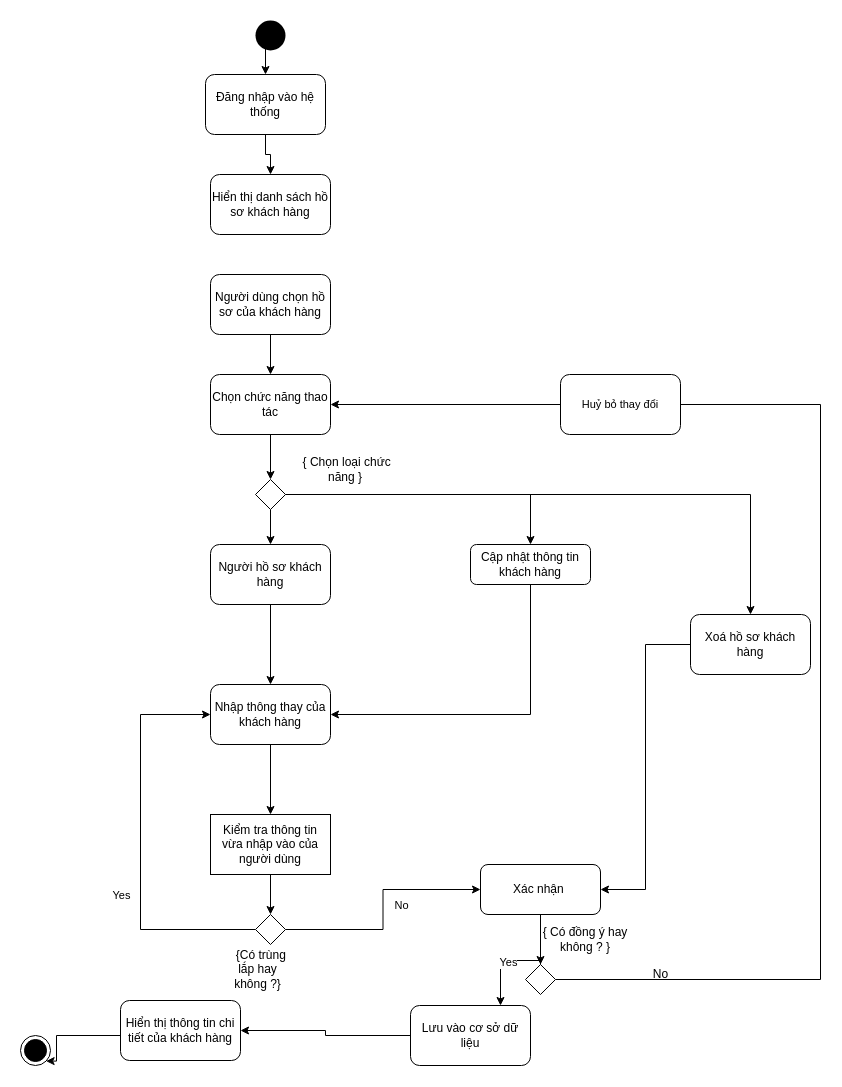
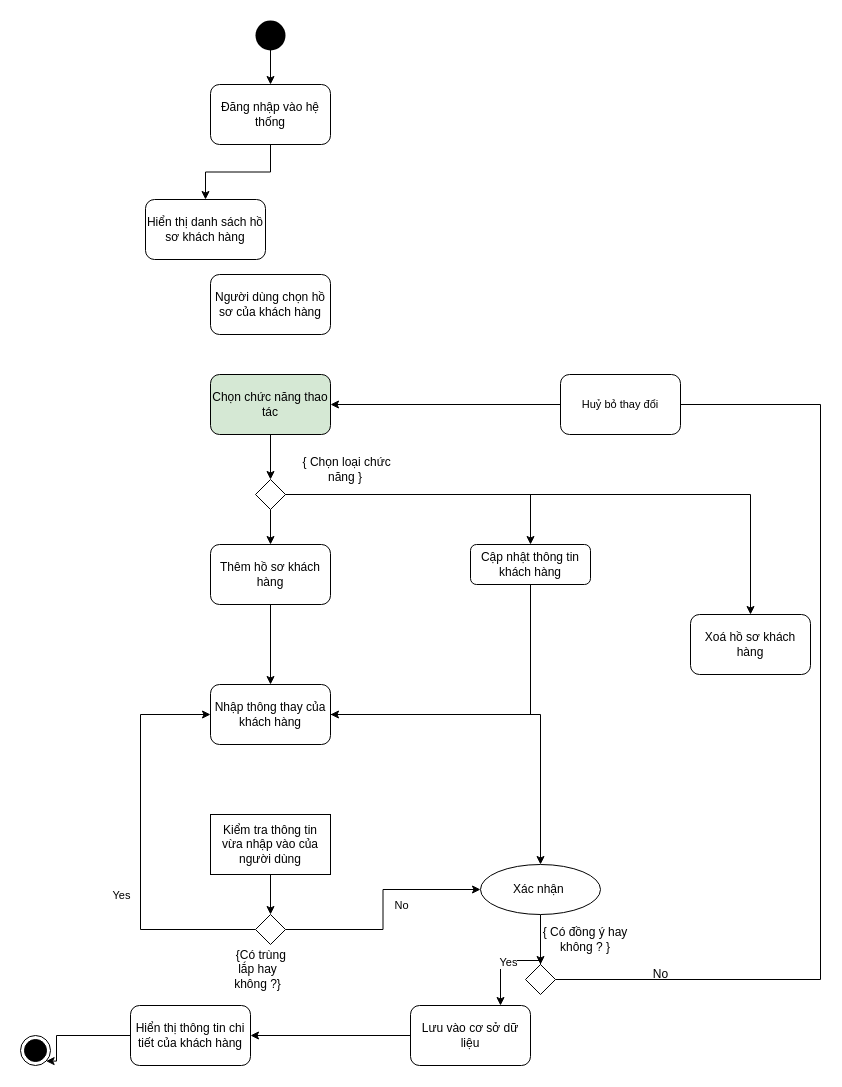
  <mxCell id="0" />
  <mxCell id="1" parent="0" />
  <mxCell id="2" style="edgeStyle=orthogonalEdgeStyle;rounded=0;orthogonalLoop=1;jettySize=auto;html=1;" edge="1" parent="1" source="3" target="7"><mxGeometry relative="1" as="geometry" /></mxCell>
- <mxCell id="3" value="Đăng nhập vào hệ thống" style="rounded=1;whiteSpace=wrap;html=1;" vertex="1" parent="1"><mxGeometry x="205" y="74" width="120" height="60" as="geometry" /></mxCell>
+ <mxCell id="3" value="Đăng nhập vào hệ thống" style="rounded=1;whiteSpace=wrap;html=1;" vertex="1" parent="1"><mxGeometry x="210" y="84" width="120" height="60" as="geometry" /></mxCell>
  <mxCell id="4" style="edgeStyle=orthogonalEdgeStyle;rounded=0;orthogonalLoop=1;jettySize=auto;html=1;entryX=0.5;entryY=0;entryDx=0;entryDy=0;" edge="1" parent="1" target="3"><mxGeometry relative="1" as="geometry"><mxPoint x="270" y="48" as="sourcePoint" /></mxGeometry></mxCell>
  <mxCell id="5" value="" style="ellipse;fillColor=#000000;strokeColor=none;" vertex="1" parent="1"><mxGeometry x="255" y="20" width="30" height="30" as="geometry" /></mxCell>
  <mxCell id="6" value="" style="ellipse;html=1;shape=endState;fillColor=#000000;strokeColor=#000000;" vertex="1" parent="1"><mxGeometry x="20" y="1035" width="30" height="30" as="geometry" /></mxCell>
- <mxCell id="7" value="Hiển thị danh sách hồ sơ khách hàng" style="rounded=1;whiteSpace=wrap;html=1;" vertex="1" parent="1"><mxGeometry x="210" y="174" width="120" height="60" as="geometry" /></mxCell>
- <mxCell id="8" style="edgeStyle=orthogonalEdgeStyle;rounded=0;orthogonalLoop=1;jettySize=auto;html=1;entryX=0.5;entryY=0;entryDx=0;entryDy=0;" edge="1" parent="1" source="9" target="13"><mxGeometry relative="1" as="geometry" /></mxCell>
+ <mxCell id="7" value="Hiển thị danh sách hồ sơ khách hàng" style="rounded=1;whiteSpace=wrap;html=1;" vertex="1" parent="1"><mxGeometry x="145" y="199" width="120" height="60" as="geometry" /></mxCell>
  <mxCell id="9" value="Người dùng chọn hồ sơ của khách hàng" style="rounded=1;whiteSpace=wrap;html=1;" vertex="1" parent="1"><mxGeometry x="210" y="274" width="120" height="60" as="geometry" /></mxCell>
  <mxCell id="10" style="edgeStyle=orthogonalEdgeStyle;rounded=0;orthogonalLoop=1;jettySize=auto;html=1;entryX=1;entryY=1;entryDx=0;entryDy=0;" edge="1" parent="1" source="11" target="6"><mxGeometry relative="1" as="geometry"><Array as="points"><mxPoint x="56" y="1035" /></Array></mxGeometry></mxCell>
- <mxCell id="11" value="Hiển thị thông tin chi tiết của khách hàng" style="rounded=1;whiteSpace=wrap;html=1;" vertex="1" parent="1"><mxGeometry x="120" y="1000" width="120" height="60" as="geometry" /></mxCell>
+ <mxCell id="11" value="Hiển thị thông tin chi tiết của khách hàng" style="rounded=1;whiteSpace=wrap;html=1;" vertex="1" parent="1"><mxGeometry x="130" y="1005" width="120" height="60" as="geometry" /></mxCell>
  <mxCell id="12" style="edgeStyle=orthogonalEdgeStyle;rounded=0;orthogonalLoop=1;jettySize=auto;html=1;entryX=0.5;entryY=0;entryDx=0;entryDy=0;" edge="1" parent="1" source="13" target="17"><mxGeometry relative="1" as="geometry" /></mxCell>
- <mxCell id="13" value="Chọn chức năng thao tác" style="rounded=1;whiteSpace=wrap;html=1;" vertex="1" parent="1"><mxGeometry x="210" y="374" width="120" height="60" as="geometry" /></mxCell>
+ <mxCell id="13" value="Chọn chức năng thao tác" style="rounded=1;whiteSpace=wrap;html=1;fillColor=#d5e8d4;" vertex="1" parent="1"><mxGeometry x="210" y="374" width="120" height="60" as="geometry" /></mxCell>
  <mxCell id="14" style="edgeStyle=orthogonalEdgeStyle;rounded=0;orthogonalLoop=1;jettySize=auto;html=1;entryX=0.5;entryY=0;entryDx=0;entryDy=0;" edge="1" parent="1" source="17" target="19"><mxGeometry relative="1" as="geometry" /></mxCell>
  <mxCell id="15" style="edgeStyle=orthogonalEdgeStyle;rounded=0;orthogonalLoop=1;jettySize=auto;html=1;entryX=0.5;entryY=0;entryDx=0;entryDy=0;" edge="1" parent="1" source="17" target="21"><mxGeometry relative="1" as="geometry" /></mxCell>
  <mxCell id="16" style="edgeStyle=orthogonalEdgeStyle;rounded=0;orthogonalLoop=1;jettySize=auto;html=1;entryX=0.5;entryY=0;entryDx=0;entryDy=0;" edge="1" parent="1" source="17" target="22"><mxGeometry relative="1" as="geometry"><Array as="points"><mxPoint x="750" y="494" /></Array></mxGeometry></mxCell>
  <mxCell id="17" value="" style="rhombus;" vertex="1" parent="1"><mxGeometry x="255" y="479" width="30" height="30" as="geometry" /></mxCell>
  <mxCell id="18" style="edgeStyle=orthogonalEdgeStyle;rounded=0;orthogonalLoop=1;jettySize=auto;html=1;entryX=0.5;entryY=0;entryDx=0;entryDy=0;" edge="1" parent="1" source="19" target="24"><mxGeometry relative="1" as="geometry" /></mxCell>
- <mxCell id="19" value="Người hồ sơ khách hàng" style="rounded=1;whiteSpace=wrap;html=1;" vertex="1" parent="1"><mxGeometry x="210" y="544" width="120" height="60" as="geometry" /></mxCell>
+ <mxCell id="19" value="Thêm hồ sơ khách hàng" style="rounded=1;whiteSpace=wrap;html=1;" vertex="1" parent="1"><mxGeometry x="210" y="544" width="120" height="60" as="geometry" /></mxCell>
  <mxCell id="20" style="edgeStyle=orthogonalEdgeStyle;rounded=0;orthogonalLoop=1;jettySize=auto;html=1;entryX=1;entryY=0.5;entryDx=0;entryDy=0;" edge="1" parent="1" source="21" target="24"><mxGeometry relative="1" as="geometry"><Array as="points"><mxPoint x="530" y="714" /></Array></mxGeometry></mxCell>
  <mxCell id="21" value="Cập nhật thông tin khách hàng" style="rounded=1;whiteSpace=wrap;html=1;" vertex="1" parent="1"><mxGeometry x="470" y="544" width="120" height="40" as="geometry" /></mxCell>
  <mxCell id="22" value="Xoá hồ sơ khách hàng" style="rounded=1;whiteSpace=wrap;html=1;" vertex="1" parent="1"><mxGeometry x="690" y="614" width="120" height="60" as="geometry" /></mxCell>
- <mxCell id="23" style="edgeStyle=orthogonalEdgeStyle;rounded=0;orthogonalLoop=1;jettySize=auto;html=1;" edge="1" parent="1" source="24" target="27"><mxGeometry relative="1" as="geometry" /></mxCell>
+ <mxCell id="23" style="edgeStyle=orthogonalEdgeStyle;rounded=0;orthogonalLoop=1;jettySize=auto;html=1;" edge="1" parent="1" source="24" target="34"><mxGeometry relative="1" as="geometry" /></mxCell>
  <mxCell id="24" value="Nhập thông thay của khách hàng" style="rounded=1;whiteSpace=wrap;html=1;" vertex="1" parent="1"><mxGeometry x="210" y="684" width="120" height="60" as="geometry" /></mxCell>
- <mxCell id="25" style="edgeStyle=orthogonalEdgeStyle;rounded=0;orthogonalLoop=1;jettySize=auto;html=1;entryX=1;entryY=0.5;entryDx=0;entryDy=0;exitX=0;exitY=0.75;exitDx=0;exitDy=0;" edge="1" parent="1" source="22" target="34"><mxGeometry relative="1" as="geometry"><mxPoint x="690" y="714" as="sourcePoint" /><Array as="points"><mxPoint x="690" y="644" /><mxPoint x="645" y="644" /><mxPoint x="645" y="889" /></Array></mxGeometry></mxCell>
  <mxCell id="26" style="edgeStyle=orthogonalEdgeStyle;rounded=0;orthogonalLoop=1;jettySize=auto;html=1;entryX=0.5;entryY=0;entryDx=0;entryDy=0;" edge="1" parent="1" source="27" target="32"><mxGeometry relative="1" as="geometry" /></mxCell>
  <mxCell id="27" value="Kiểm tra thông tin vừa nhập vào của người dùng" style="whiteSpace=wrap;html=1;rounded=0;" vertex="1" parent="1"><mxGeometry x="210" y="814" width="120" height="60" as="geometry" /></mxCell>
  <mxCell id="28" style="edgeStyle=orthogonalEdgeStyle;rounded=0;orthogonalLoop=1;jettySize=auto;html=1;entryX=0;entryY=0.5;entryDx=0;entryDy=0;" edge="1" parent="1" source="32" target="24"><mxGeometry relative="1" as="geometry"><mxPoint x="140" y="794" as="targetPoint" /><Array as="points"><mxPoint x="140" y="929" /><mxPoint x="140" y="714" /></Array></mxGeometry></mxCell>
  <mxCell id="29" value="Yes" style="edgeLabel;html=1;align=center;verticalAlign=middle;resizable=0;points=[];" vertex="1" connectable="0" parent="28"><mxGeometry x="0.192" y="4" relative="1" as="geometry"><mxPoint x="-16" y="88" as="offset" /></mxGeometry></mxCell>
  <mxCell id="30" style="edgeStyle=orthogonalEdgeStyle;rounded=0;orthogonalLoop=1;jettySize=auto;html=1;" edge="1" parent="1" source="32" target="34"><mxGeometry relative="1" as="geometry" /></mxCell>
  <mxCell id="31" value="No" style="edgeLabel;html=1;align=center;verticalAlign=middle;resizable=0;points=[];" vertex="1" connectable="0" parent="30"><mxGeometry x="0.342" y="2" relative="1" as="geometry"><mxPoint x="-2.33" y="17" as="offset" /></mxGeometry></mxCell>
  <mxCell id="32" value="" style="rhombus;" vertex="1" parent="1"><mxGeometry x="255" y="914" width="30" height="30" as="geometry" /></mxCell>
  <mxCell id="33" style="edgeStyle=orthogonalEdgeStyle;rounded=0;orthogonalLoop=1;jettySize=auto;html=1;entryX=0.5;entryY=0;entryDx=0;entryDy=0;" edge="1" parent="1" source="34" target="38"><mxGeometry relative="1" as="geometry" /></mxCell>
- <mxCell id="34" value="Xác nhận&amp;nbsp;" style="rounded=1;whiteSpace=wrap;html=1;" vertex="1" parent="1"><mxGeometry x="480" y="864" width="120" height="50" as="geometry" /></mxCell>
+ <mxCell id="34" value="Xác nhận&amp;nbsp;" style="ellipse;whiteSpace=wrap;html=1;" vertex="1" parent="1"><mxGeometry x="480" y="864" width="120" height="50" as="geometry" /></mxCell>
  <mxCell id="35" style="edgeStyle=orthogonalEdgeStyle;rounded=0;orthogonalLoop=1;jettySize=auto;html=1;entryX=1;entryY=0.5;entryDx=0;entryDy=0;" edge="1" parent="1" source="38" target="13"><mxGeometry relative="1" as="geometry"><Array as="points"><mxPoint x="820" y="979" /><mxPoint x="820" y="404" /></Array></mxGeometry></mxCell>
  <mxCell id="36" style="edgeStyle=orthogonalEdgeStyle;rounded=0;orthogonalLoop=1;jettySize=auto;html=1;" edge="1" parent="1" source="38" target="41"><mxGeometry relative="1" as="geometry"><Array as="points"><mxPoint x="500" y="960" /></Array></mxGeometry></mxCell>
  <mxCell id="37" value="Yes" style="edgeLabel;html=1;align=center;verticalAlign=middle;resizable=0;points=[];" vertex="1" connectable="0" parent="36"><mxGeometry x="-0.171" y="1" relative="1" as="geometry"><mxPoint as="offset" /></mxGeometry></mxCell>
  <mxCell id="38" value="" style="rhombus;" vertex="1" parent="1"><mxGeometry x="525" y="964" width="30" height="30" as="geometry" /></mxCell>
  <mxCell id="39" value="&amp;nbsp; {Có trùng lắp hay không ?}" style="text;html=1;strokeColor=none;fillColor=none;align=center;verticalAlign=middle;whiteSpace=wrap;rounded=0;" vertex="1" parent="1"><mxGeometry x="220" y="954" width="75" height="30" as="geometry" /></mxCell>
  <mxCell id="40" style="edgeStyle=orthogonalEdgeStyle;rounded=0;orthogonalLoop=1;jettySize=auto;html=1;" edge="1" parent="1" source="41" target="11"><mxGeometry relative="1" as="geometry" /></mxCell>
  <mxCell id="41" value="Lưu vào cơ sở dữ liệu" style="rounded=1;whiteSpace=wrap;html=1;" vertex="1" parent="1"><mxGeometry x="410" y="1005" width="120" height="60" as="geometry" /></mxCell>
  <mxCell id="42" value="&amp;nbsp;{ Chọn loại chức năng }" style="text;html=1;strokeColor=none;fillColor=none;align=center;verticalAlign=middle;whiteSpace=wrap;rounded=0;" vertex="1" parent="1"><mxGeometry x="290" y="454" width="110" height="30" as="geometry" /></mxCell>
  <mxCell id="43" value="{ Có đồng ý hay không ? }" style="text;html=1;strokeColor=none;fillColor=none;align=center;verticalAlign=middle;whiteSpace=wrap;rounded=0;" vertex="1" parent="1"><mxGeometry x="540" y="924" width="90" height="30" as="geometry" /></mxCell>
  <mxCell id="44" value="No" style="text;html=1;align=center;verticalAlign=middle;resizable=0;points=[];autosize=1;" vertex="1" parent="1"><mxGeometry x="645" y="964" width="30" height="20" as="geometry" /></mxCell>
  <mxCell id="45" value="&lt;span style=&quot;font-size: 11px ; background-color: rgb(255 , 255 , 255)&quot;&gt;Huỷ bỏ thay đổi&lt;/span&gt;" style="rounded=1;whiteSpace=wrap;html=1;" vertex="1" parent="1"><mxGeometry x="560" y="374" width="120" height="60" as="geometry" /></mxCell>
